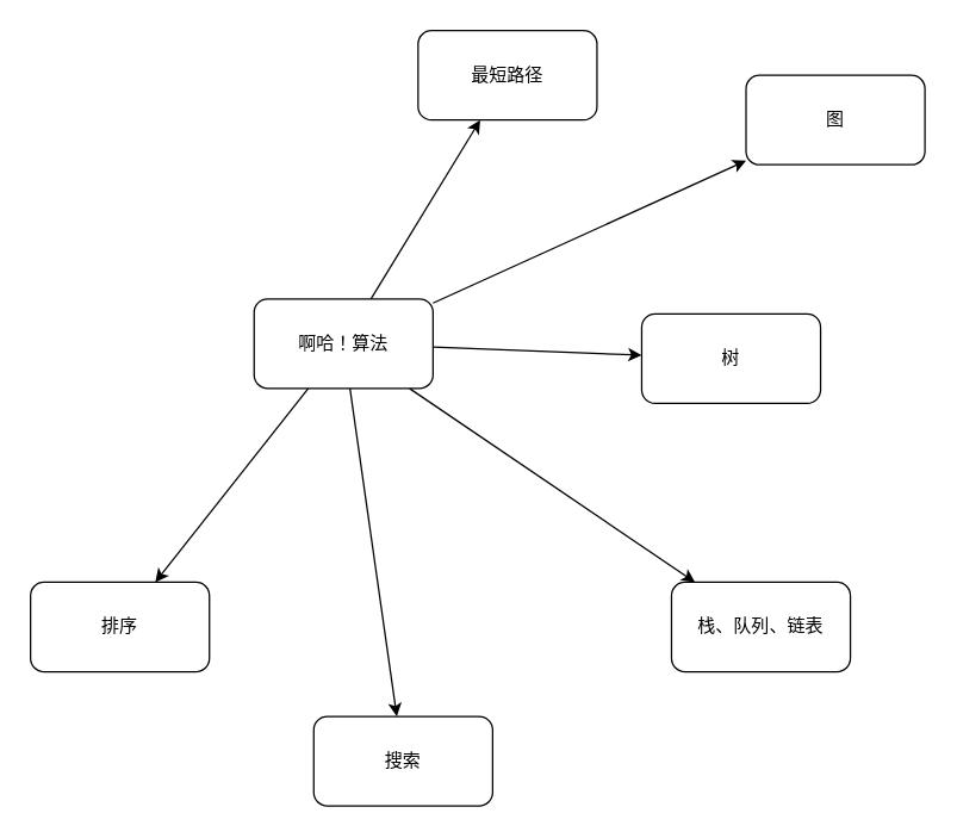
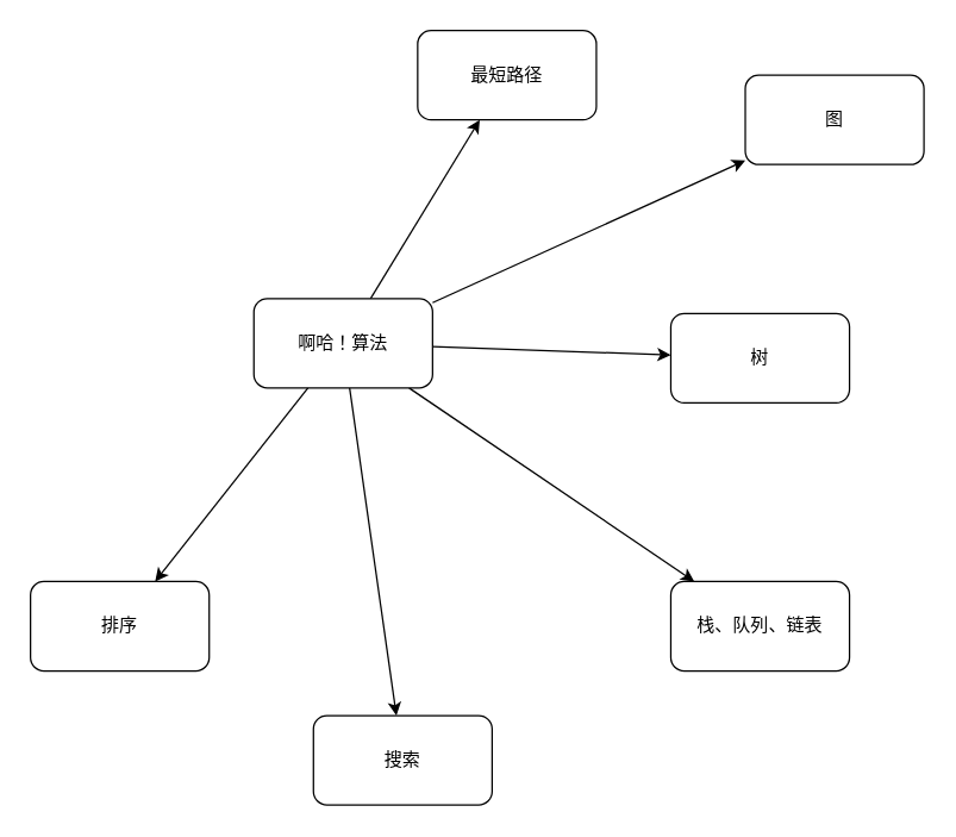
  <mxCell id="0" />
  <mxCell id="1" parent="0" />
  <mxCell id="2" value="" style="edgeStyle=none;html=1;" parent="1" source="8" target="9" edge="1"><mxGeometry relative="1" as="geometry" /></mxCell>
  <mxCell id="3" value="" style="edgeStyle=none;html=1;" parent="1" source="8" target="10" edge="1"><mxGeometry relative="1" as="geometry" /></mxCell>
  <mxCell id="4" value="" style="edgeStyle=none;html=1;" parent="1" source="8" target="11" edge="1"><mxGeometry relative="1" as="geometry" /></mxCell>
  <mxCell id="5" value="" style="edgeStyle=none;html=1;" parent="1" source="8" target="12" edge="1"><mxGeometry relative="1" as="geometry" /></mxCell>
  <mxCell id="6" value="" style="edgeStyle=none;html=1;" parent="1" source="8" target="13" edge="1"><mxGeometry relative="1" as="geometry" /></mxCell>
  <mxCell id="7" value="" style="edgeStyle=none;html=1;" parent="1" source="8" target="14" edge="1"><mxGeometry relative="1" as="geometry" /></mxCell>
  <mxCell id="8" value="啊哈！算法" style="rounded=1;whiteSpace=wrap;html=1;" parent="1" vertex="1"><mxGeometry x="170" y="200" width="120" height="60" as="geometry" /></mxCell>
  <mxCell id="9" value="排序" style="rounded=1;whiteSpace=wrap;html=1;" parent="1" vertex="1"><mxGeometry x="20" y="390" width="120" height="60" as="geometry" /></mxCell>
  <mxCell id="10" value="栈、队列、链表" style="rounded=1;whiteSpace=wrap;html=1;" parent="1" vertex="1"><mxGeometry x="450" y="390" width="120" height="60" as="geometry" /></mxCell>
  <mxCell id="11" value="搜索" style="rounded=1;whiteSpace=wrap;html=1;" parent="1" vertex="1"><mxGeometry x="210" y="480" width="120" height="60" as="geometry" /></mxCell>
  <mxCell id="12" value="图" style="rounded=1;whiteSpace=wrap;html=1;" parent="1" vertex="1"><mxGeometry x="500" y="50" width="120" height="60" as="geometry" /></mxCell>
  <mxCell id="13" value="最短路径" style="rounded=1;whiteSpace=wrap;html=1;" parent="1" vertex="1"><mxGeometry x="280" y="20" width="120" height="60" as="geometry" /></mxCell>
- <mxCell id="14" value="树" style="rounded=1;whiteSpace=wrap;html=1;" parent="1" vertex="1"><mxGeometry x="430" y="210" width="120" height="60" as="geometry" /></mxCell>
+ <mxCell id="14" value="树" style="rounded=1;whiteSpace=wrap;html=1;" parent="1" vertex="1"><mxGeometry x="450" y="210" width="120" height="60" as="geometry" /></mxCell>
